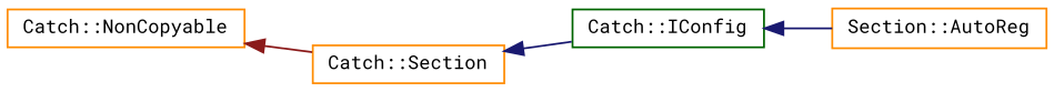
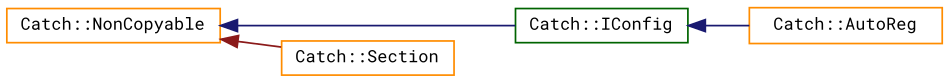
  digraph {
    fontname="Roboto Mono"
    rankdir=LR
    node [color=darkorange fillcolor=white fontname="Roboto Mono" fontsize=10 shape=record style=filled]
    edge [color=midnightblue dir=back fontname="Roboto Mono" fontsize=10 labelfontname=Helvetica labelfontsize=10 style=solid]
    n1 [height=0.2 label="Catch::NonCopyable" width=0.4]
    n2 [color=darkgreen height=0.2 label="Catch::IConfig" width=0.4]
    n3 [height=0.2 label="Catch::Section" width=0.4]
-   n4 [height=0.2 label="Section::AutoReg" width=0.4]
-   n3 -> n2
+   n4 [height=0.2 label="Catch::AutoReg" width=0.4]
+   n1 -> n2
    n1 -> n3 [color=firebrick4]
    n2 -> n4
  }
